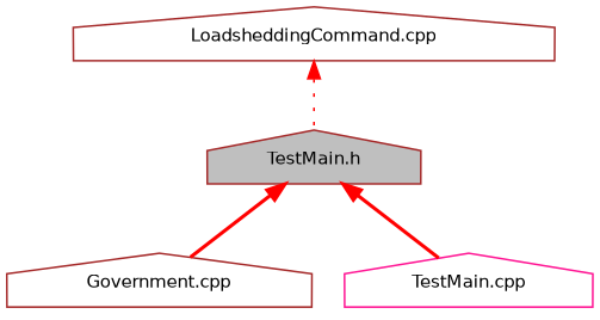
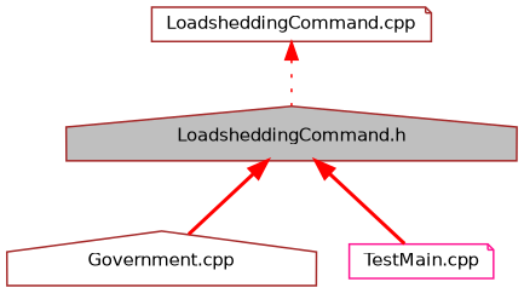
  digraph {
    node [color=brown fillcolor=white fontname=Helvetica fontsize=10 shape=house style=filled]
    edge [color=red dir=back fontname=Helvetica fontsize=10 labelfontname=Helvetica labelfontsize=10 style=bold]
-   n1 [fillcolor=grey75 fontcolor=black height=0.2 label="TestMain.h" width=0.4]
+   n1 [fillcolor=grey75 fontcolor=black height=0.2 label="LoadsheddingCommand.h" width=0.4]
    n2 [height=0.2 label="Government.cpp" width=0.4]
-   n3 [color=deeppink height=0.2 label="TestMain.cpp" width=0.4]
-   n4 [height=0.2 label="LoadsheddingCommand.cpp" width=0.4]
+   n3 [color=deeppink height=0.2 label="TestMain.cpp" shape=note width=0.4]
+   n4 [height=0.2 label="LoadsheddingCommand.cpp" shape=note width=0.4]
    n1 -> n2
    n1 -> n3
    n4 -> n1 [style=dotted]
  }
